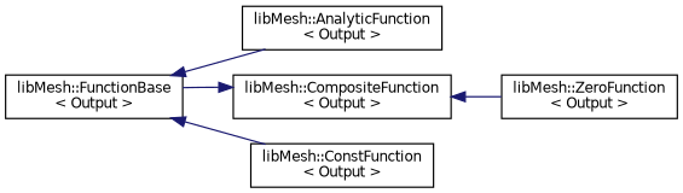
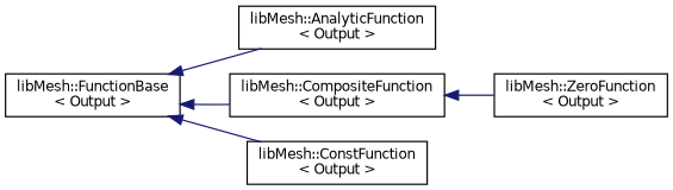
  digraph {
    rankdir=LR
    node [color=black fillcolor=white fontname=Helvetica fontsize=10 shape=record style=filled]
    edge [color=midnightblue dir=back fontname=Helvetica fontsize=10 labelfontname=Helvetica labelfontsize=10 style=solid]
    n1 [height=0.2 label="libMesh::FunctionBase\l\< Output \>" width=0.4]
    n2 [height=0.2 label="libMesh::AnalyticFunction\l\< Output \>" width=0.4]
    n3 [height=0.2 label="libMesh::CompositeFunction\l\< Output \>" width=0.4]
    n4 [height=0.2 label="libMesh::ConstFunction\l\< Output \>" width=0.4]
    n5 [height=0.2 label="libMesh::ZeroFunction\l\< Output \>" width=0.4]
    n1 -> n2
-   n3 -> n1
+   n1 -> n3
    n1 -> n4
    n3 -> n5
  }
